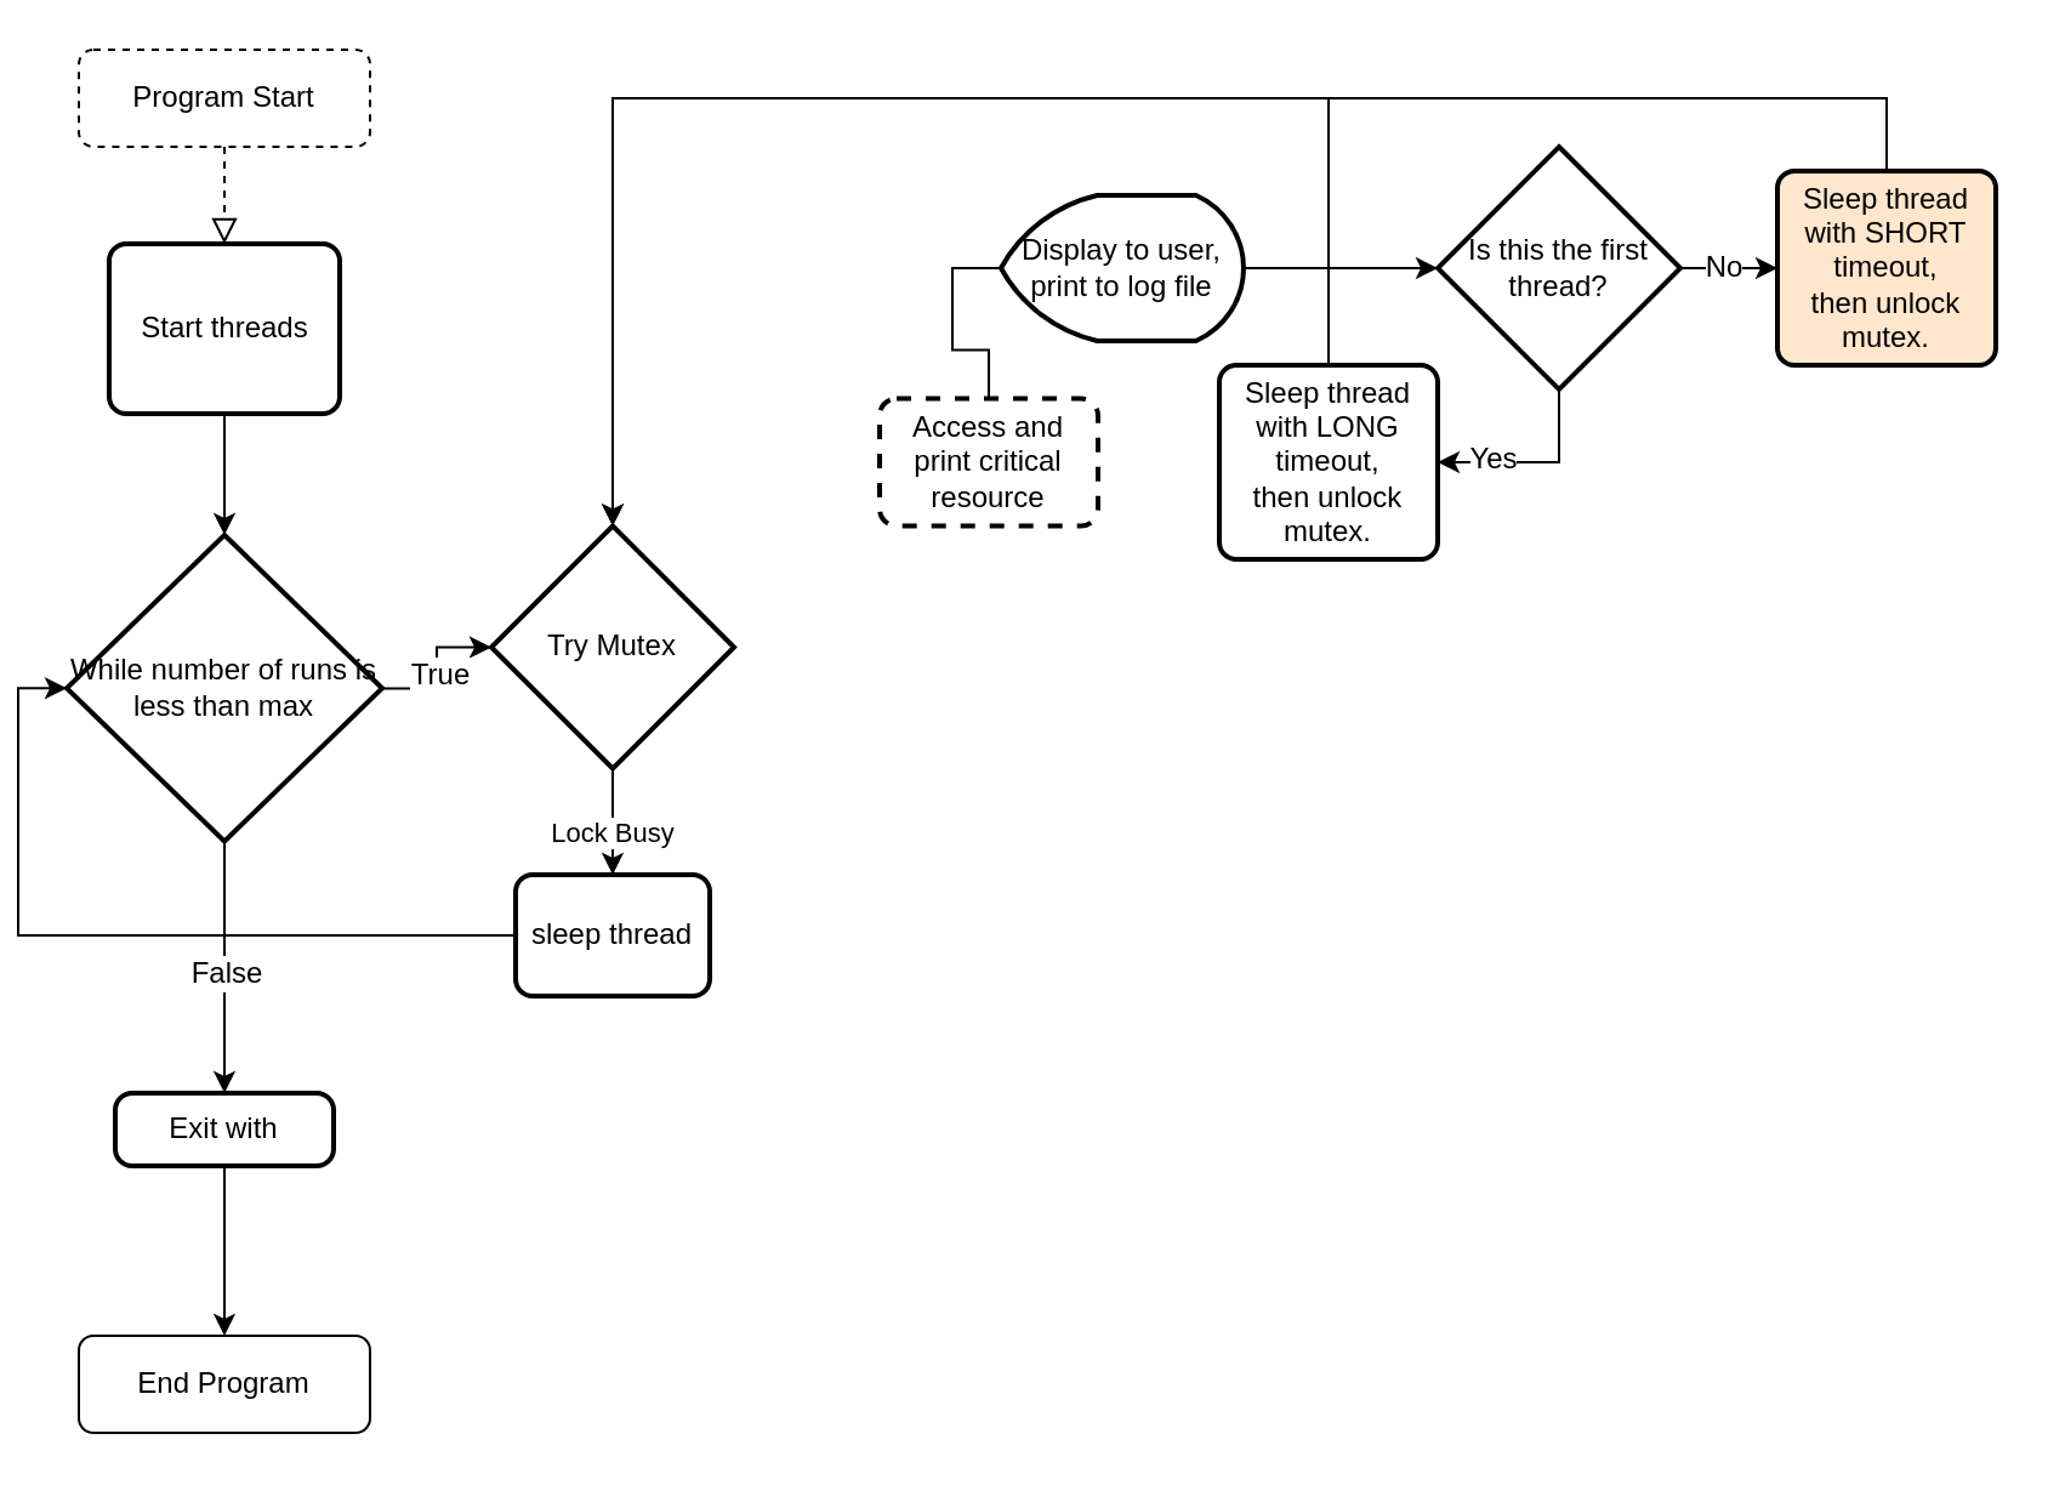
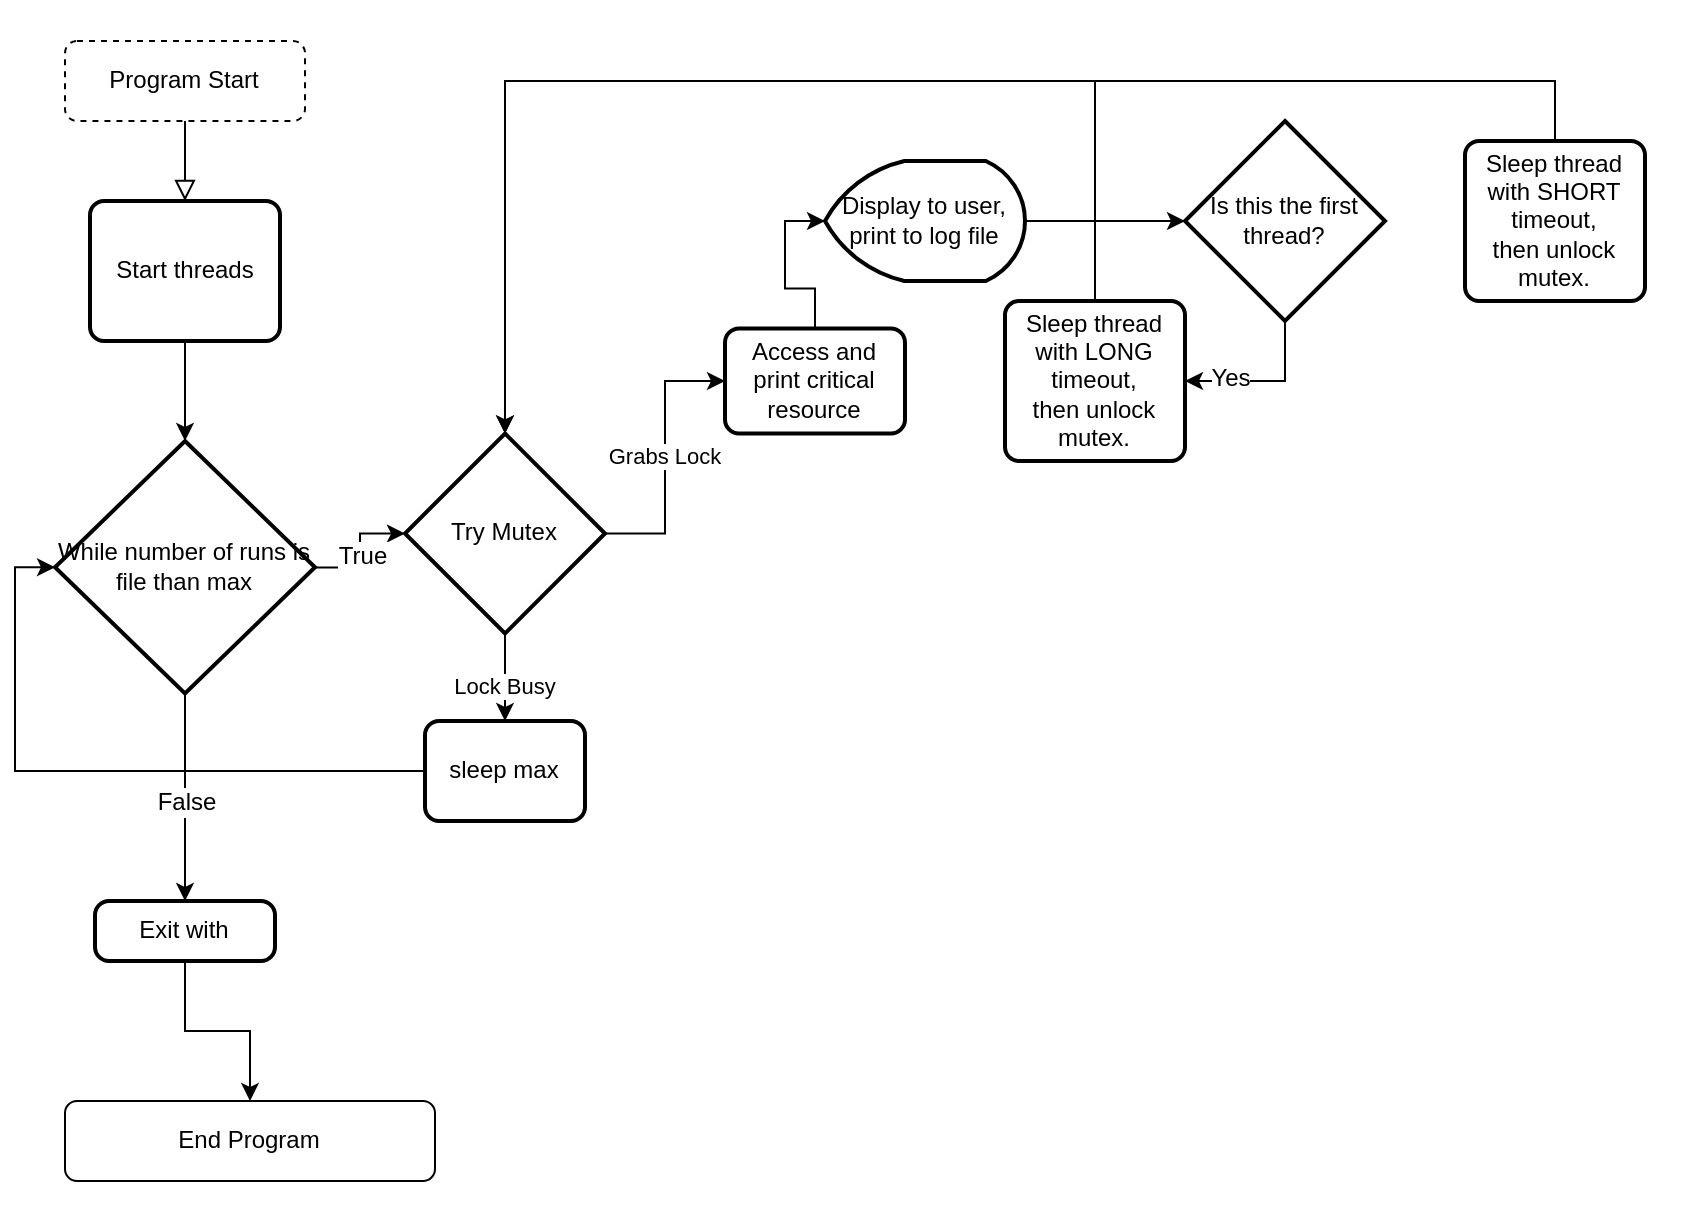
  <mxCell id="0" />
  <mxCell id="1" parent="0" />
- <mxCell id="2" value="" style="rounded=0;html=1;jettySize=auto;orthogonalLoop=1;fontSize=11;endArrow=block;endFill=0;endSize=8;strokeWidth=1;shadow=0;labelBackgroundColor=none;edgeStyle=orthogonalEdgeStyle;entryX=0.5;entryY=0;entryDx=0;entryDy=0;dashed=1;" parent="1" source="3" target="6" edge="1"><mxGeometry relative="1" as="geometry"><mxPoint x="85" y="110" as="targetPoint" /></mxGeometry></mxCell>
+ <mxCell id="2" value="" style="rounded=0;html=1;jettySize=auto;orthogonalLoop=1;fontSize=11;endArrow=block;endFill=0;endSize=8;strokeWidth=1;shadow=0;labelBackgroundColor=none;edgeStyle=orthogonalEdgeStyle;entryX=0.5;entryY=0;entryDx=0;entryDy=0;" parent="1" source="3" target="6" edge="1"><mxGeometry relative="1" as="geometry"><mxPoint x="85" y="110" as="targetPoint" /></mxGeometry></mxCell>
  <mxCell id="3" value="Program Start" style="rounded=1;whiteSpace=wrap;html=1;fontSize=12;glass=0;strokeWidth=1;shadow=0;dashed=1;" parent="1" vertex="1"><mxGeometry x="25" y="20" width="120" height="40" as="geometry" /></mxCell>
- <mxCell id="4" value="End Program" style="rounded=1;whiteSpace=wrap;html=1;fontSize=12;glass=0;strokeWidth=1;shadow=0;" parent="1" vertex="1"><mxGeometry x="25" y="550" width="120" height="40" as="geometry" /></mxCell>
+ <mxCell id="4" value="End Program" style="rounded=1;whiteSpace=wrap;html=1;fontSize=12;glass=0;strokeWidth=1;shadow=0;" parent="1" vertex="1"><mxGeometry x="25" y="550" width="185" height="40" as="geometry" /></mxCell>
  <mxCell id="5" value="" style="edgeStyle=orthogonalEdgeStyle;rounded=0;orthogonalLoop=1;jettySize=auto;html=1;" edge="1" parent="1" source="6" target="29"><mxGeometry relative="1" as="geometry" /></mxCell>
  <mxCell id="6" value="Start threads" style="rounded=1;whiteSpace=wrap;html=1;absoluteArcSize=1;arcSize=14;strokeWidth=2;" vertex="1" parent="1"><mxGeometry x="37.5" y="100" width="95" height="70" as="geometry" /></mxCell>
+ <mxCell id="7" value="Grabs Lock" style="edgeStyle=orthogonalEdgeStyle;rounded=0;orthogonalLoop=1;jettySize=auto;html=1;entryX=0;entryY=0.5;entryDx=0;entryDy=0;" edge="1" parent="1" source="9" target="18"><mxGeometry relative="1" as="geometry"><mxPoint x="245" y="240" as="targetPoint" /></mxGeometry></mxCell>
  <mxCell id="8" value="Lock Busy" style="edgeStyle=orthogonalEdgeStyle;rounded=0;orthogonalLoop=1;jettySize=auto;html=1;entryX=0.5;entryY=0;entryDx=0;entryDy=0;" edge="1" parent="1" source="9" target="16"><mxGeometry x="0.256" relative="1" as="geometry"><mxPoint x="165" y="460" as="targetPoint" /><mxPoint as="offset" /></mxGeometry></mxCell>
  <mxCell id="9" value="Try Mutex" style="strokeWidth=2;html=1;shape=mxgraph.flowchart.decision;whiteSpace=wrap;" vertex="1" parent="1"><mxGeometry x="195" y="216.25" width="100" height="100" as="geometry" /></mxCell>
  <mxCell id="10" value="" style="edgeStyle=orthogonalEdgeStyle;rounded=0;orthogonalLoop=1;jettySize=auto;html=1;entryX=1;entryY=0.5;entryDx=0;entryDy=0;exitX=0.5;exitY=1;exitDx=0;exitDy=0;exitPerimeter=0;" edge="1" parent="1" source="14" target="22"><mxGeometry relative="1" as="geometry"><mxPoint x="685" y="140" as="targetPoint" /></mxGeometry></mxCell>
  <mxCell id="11" value="Yes" style="text;html=1;align=center;verticalAlign=middle;resizable=0;points=[];labelBackgroundColor=#ffffff;" vertex="1" connectable="0" parent="10"><mxGeometry x="-0.175" y="-2" relative="1" as="geometry"><mxPoint x="-25" as="offset" /></mxGeometry></mxCell>
- <mxCell id="12" value="" style="edgeStyle=orthogonalEdgeStyle;rounded=0;orthogonalLoop=1;jettySize=auto;html=1;entryX=0;entryY=0.5;entryDx=0;entryDy=0;" edge="1" parent="1" source="14" target="24"><mxGeometry relative="1" as="geometry"><mxPoint x="735" y="110" as="targetPoint" /></mxGeometry></mxCell>
- <mxCell id="13" value="No" style="text;html=1;align=center;verticalAlign=middle;resizable=0;points=[];labelBackgroundColor=#ffffff;" vertex="1" connectable="0" parent="12"><mxGeometry x="-0.175" y="1" relative="1" as="geometry"><mxPoint as="offset" /></mxGeometry></mxCell>
  <mxCell id="14" value="Is this the first thread?" style="strokeWidth=2;html=1;shape=mxgraph.flowchart.decision;whiteSpace=wrap;" vertex="1" parent="1"><mxGeometry x="585" y="60" width="100" height="100" as="geometry" /></mxCell>
  <mxCell id="15" value="" style="edgeStyle=orthogonalEdgeStyle;rounded=0;orthogonalLoop=1;jettySize=auto;html=1;entryX=0;entryY=0.5;entryDx=0;entryDy=0;entryPerimeter=0;" edge="1" parent="1" source="16" target="29"><mxGeometry relative="1" as="geometry"><mxPoint x="315" y="480" as="targetPoint" /></mxGeometry></mxCell>
- <mxCell id="16" value="sleep thread" style="rounded=1;whiteSpace=wrap;html=1;absoluteArcSize=1;arcSize=14;strokeWidth=2;" vertex="1" parent="1"><mxGeometry x="205" y="360" width="80" height="50" as="geometry" /></mxCell>
- <mxCell id="17" value="" style="edgeStyle=orthogonalEdgeStyle;rounded=0;orthogonalLoop=1;jettySize=auto;html=1;entryX=0;entryY=0.5;entryDx=0;entryDy=0;entryPerimeter=0;endArrow=none;" edge="1" parent="1" source="18" target="20"><mxGeometry relative="1" as="geometry"><mxPoint x="605" y="190" as="targetPoint" /></mxGeometry></mxCell>
- <mxCell id="18" value="Access and print critical resource" style="rounded=1;whiteSpace=wrap;html=1;absoluteArcSize=1;arcSize=14;strokeWidth=2;dashed=1;" vertex="1" parent="1"><mxGeometry x="355" y="163.75" width="90" height="52.5" as="geometry" /></mxCell>
+ <mxCell id="16" value="sleep max" style="rounded=1;whiteSpace=wrap;html=1;absoluteArcSize=1;arcSize=14;strokeWidth=2;" vertex="1" parent="1"><mxGeometry x="205" y="360" width="80" height="50" as="geometry" /></mxCell>
+ <mxCell id="17" value="" style="edgeStyle=orthogonalEdgeStyle;rounded=0;orthogonalLoop=1;jettySize=auto;html=1;entryX=0;entryY=0.5;entryDx=0;entryDy=0;entryPerimeter=0;" edge="1" parent="1" source="18" target="20"><mxGeometry relative="1" as="geometry"><mxPoint x="605" y="190" as="targetPoint" /></mxGeometry></mxCell>
+ <mxCell id="18" value="Access and print critical resource" style="rounded=1;whiteSpace=wrap;html=1;absoluteArcSize=1;arcSize=14;strokeWidth=2;" vertex="1" parent="1"><mxGeometry x="355" y="163.75" width="90" height="52.5" as="geometry" /></mxCell>
  <mxCell id="19" value="" style="edgeStyle=orthogonalEdgeStyle;rounded=0;orthogonalLoop=1;jettySize=auto;html=1;entryX=0;entryY=0.5;entryDx=0;entryDy=0;exitX=1;exitY=0.5;exitDx=0;exitDy=0;exitPerimeter=0;entryPerimeter=0;" edge="1" parent="1" source="20" target="14"><mxGeometry relative="1" as="geometry"><mxPoint x="605" y="110" as="targetPoint" /></mxGeometry></mxCell>
  <mxCell id="20" value="Display to user,&lt;br&gt;print to log file" style="strokeWidth=2;html=1;shape=mxgraph.flowchart.display;whiteSpace=wrap;" vertex="1" parent="1"><mxGeometry x="405" y="80" width="100" height="60" as="geometry" /></mxCell>
  <mxCell id="21" value="" style="edgeStyle=orthogonalEdgeStyle;rounded=0;orthogonalLoop=1;jettySize=auto;html=1;entryX=0.5;entryY=0;entryDx=0;entryDy=0;entryPerimeter=0;" edge="1" parent="1" source="22" target="9"><mxGeometry relative="1" as="geometry"><mxPoint x="540" y="70" as="targetPoint" /><Array as="points"><mxPoint x="540" y="40" /><mxPoint x="245" y="40" /></Array></mxGeometry></mxCell>
  <mxCell id="22" value="&lt;span style=&quot;white-space: normal&quot;&gt;Sleep thread with LONG timeout,&lt;/span&gt;&lt;br style=&quot;white-space: normal&quot;&gt;&lt;span style=&quot;white-space: normal&quot;&gt;then unlock mutex.&lt;/span&gt;" style="rounded=1;whiteSpace=wrap;html=1;absoluteArcSize=1;arcSize=14;strokeWidth=2;" vertex="1" parent="1"><mxGeometry x="495" y="150" width="90" height="80" as="geometry" /></mxCell>
  <mxCell id="23" value="" style="edgeStyle=orthogonalEdgeStyle;rounded=0;orthogonalLoop=1;jettySize=auto;html=1;entryX=0.5;entryY=0;entryDx=0;entryDy=0;entryPerimeter=0;exitX=0.5;exitY=0;exitDx=0;exitDy=0;" edge="1" parent="1" source="24" target="9"><mxGeometry relative="1" as="geometry"><mxPoint x="770" y="-10" as="targetPoint" /><Array as="points"><mxPoint x="770" y="40" /><mxPoint x="245" y="40" /></Array></mxGeometry></mxCell>
- <mxCell id="24" value="&lt;span style=&quot;white-space: normal&quot;&gt;Sleep thread with SHORT timeout,&lt;/span&gt;&lt;br style=&quot;white-space: normal&quot;&gt;&lt;span style=&quot;white-space: normal&quot;&gt;then unlock mutex.&lt;/span&gt;" style="rounded=1;whiteSpace=wrap;html=1;absoluteArcSize=1;arcSize=14;strokeWidth=2;fillColor=#ffe6cc;" vertex="1" parent="1"><mxGeometry x="725" y="70" width="90" height="80" as="geometry" /></mxCell>
+ <mxCell id="24" value="&lt;span style=&quot;white-space: normal&quot;&gt;Sleep thread with SHORT timeout,&lt;/span&gt;&lt;br style=&quot;white-space: normal&quot;&gt;&lt;span style=&quot;white-space: normal&quot;&gt;then unlock mutex.&lt;/span&gt;" style="rounded=1;whiteSpace=wrap;html=1;absoluteArcSize=1;arcSize=14;strokeWidth=2;" vertex="1" parent="1"><mxGeometry x="725" y="70" width="90" height="80" as="geometry" /></mxCell>
  <mxCell id="25" value="" style="edgeStyle=orthogonalEdgeStyle;rounded=0;orthogonalLoop=1;jettySize=auto;html=1;entryX=0.5;entryY=0;entryDx=0;entryDy=0;" edge="1" parent="1" source="29" target="31"><mxGeometry relative="1" as="geometry" /></mxCell>
  <mxCell id="26" value="False" style="text;html=1;align=center;verticalAlign=middle;resizable=0;points=[];labelBackgroundColor=#ffffff;" vertex="1" connectable="0" parent="25"><mxGeometry x="-0.295" y="4" relative="1" as="geometry"><mxPoint x="-4" y="16.75" as="offset" /></mxGeometry></mxCell>
  <mxCell id="27" value="" style="edgeStyle=orthogonalEdgeStyle;rounded=0;orthogonalLoop=1;jettySize=auto;html=1;" edge="1" parent="1" source="29" target="9"><mxGeometry relative="1" as="geometry" /></mxCell>
  <mxCell id="28" value="True" style="text;html=1;align=center;verticalAlign=middle;resizable=0;points=[];labelBackgroundColor=#ffffff;" vertex="1" connectable="0" parent="27"><mxGeometry x="-0.258" y="5" relative="1" as="geometry"><mxPoint x="6" y="-5" as="offset" /></mxGeometry></mxCell>
- <mxCell id="29" value="While number of runs is less than max" style="strokeWidth=2;html=1;shape=mxgraph.flowchart.decision;whiteSpace=wrap;" vertex="1" parent="1"><mxGeometry x="20" y="220" width="130" height="126.25" as="geometry" /></mxCell>
+ <mxCell id="29" value="While number of runs is file than max" style="strokeWidth=2;html=1;shape=mxgraph.flowchart.decision;whiteSpace=wrap;" vertex="1" parent="1"><mxGeometry x="20" y="220" width="130" height="126.25" as="geometry" /></mxCell>
  <mxCell id="30" value="" style="edgeStyle=orthogonalEdgeStyle;rounded=0;orthogonalLoop=1;jettySize=auto;html=1;" edge="1" parent="1" source="31" target="4"><mxGeometry relative="1" as="geometry" /></mxCell>
  <mxCell id="31" value="Exit with" style="rounded=1;whiteSpace=wrap;html=1;absoluteArcSize=1;arcSize=14;strokeWidth=2;" vertex="1" parent="1"><mxGeometry x="40" y="450" width="90" height="30" as="geometry" /></mxCell>
